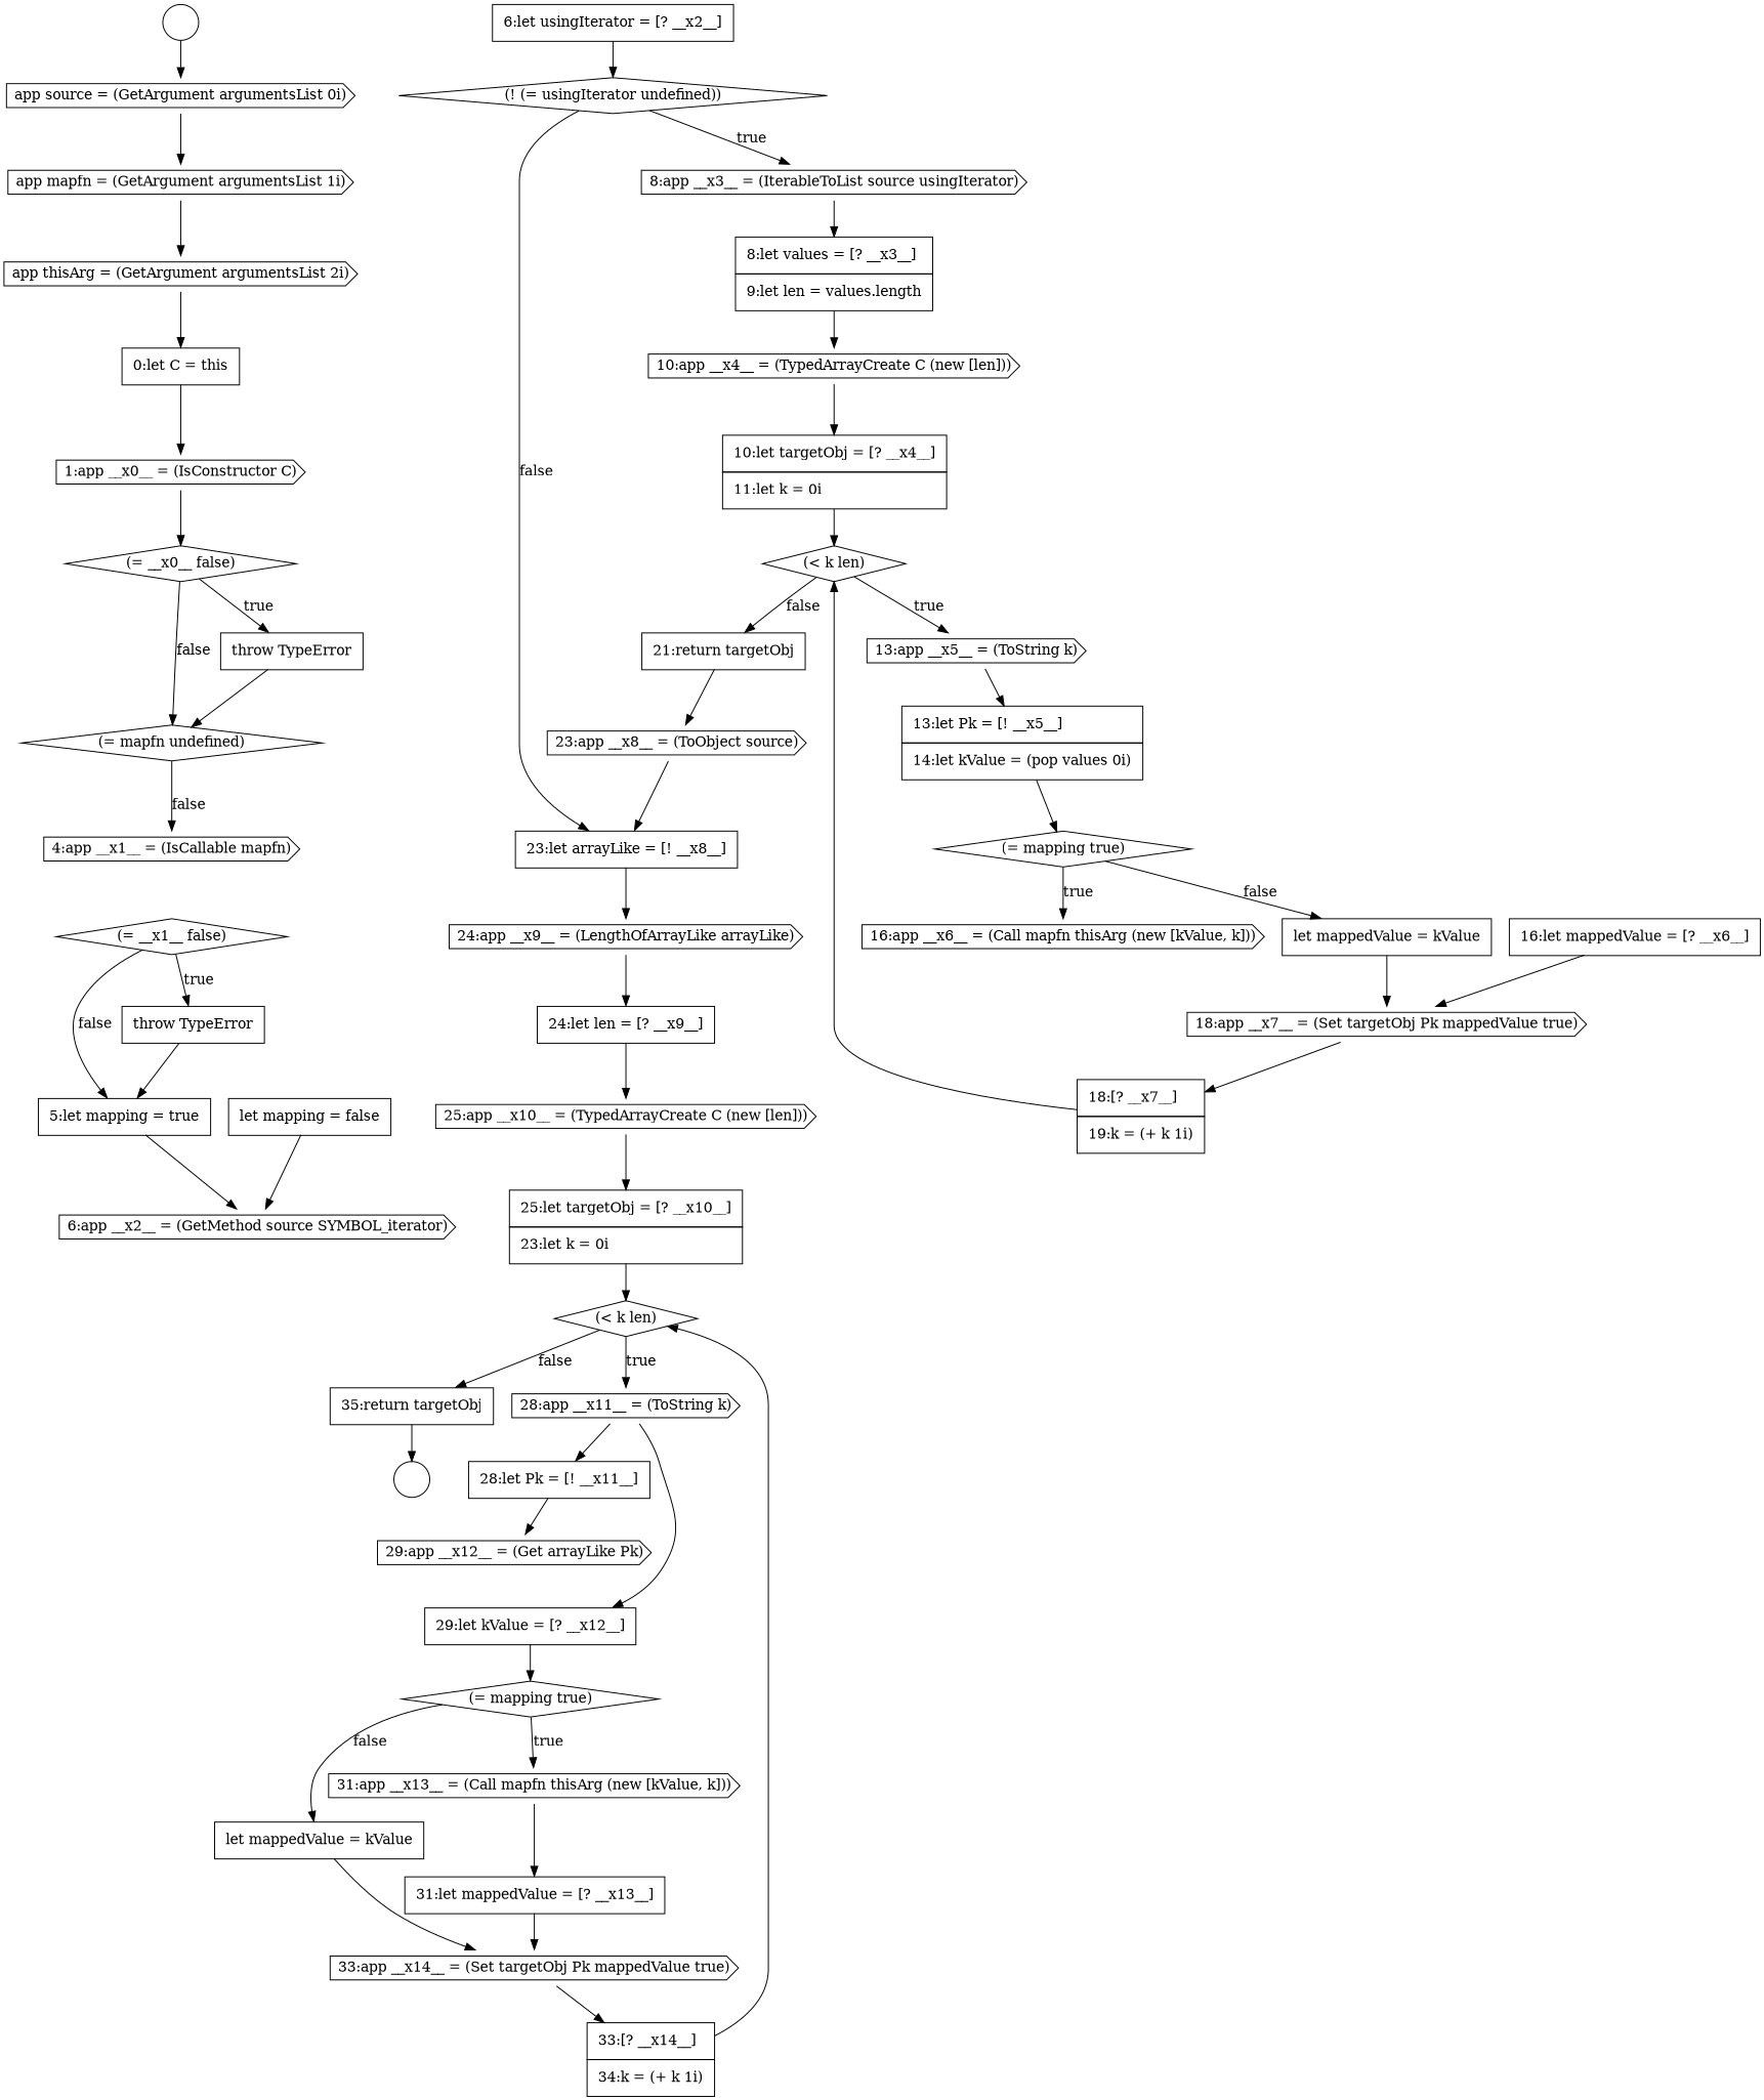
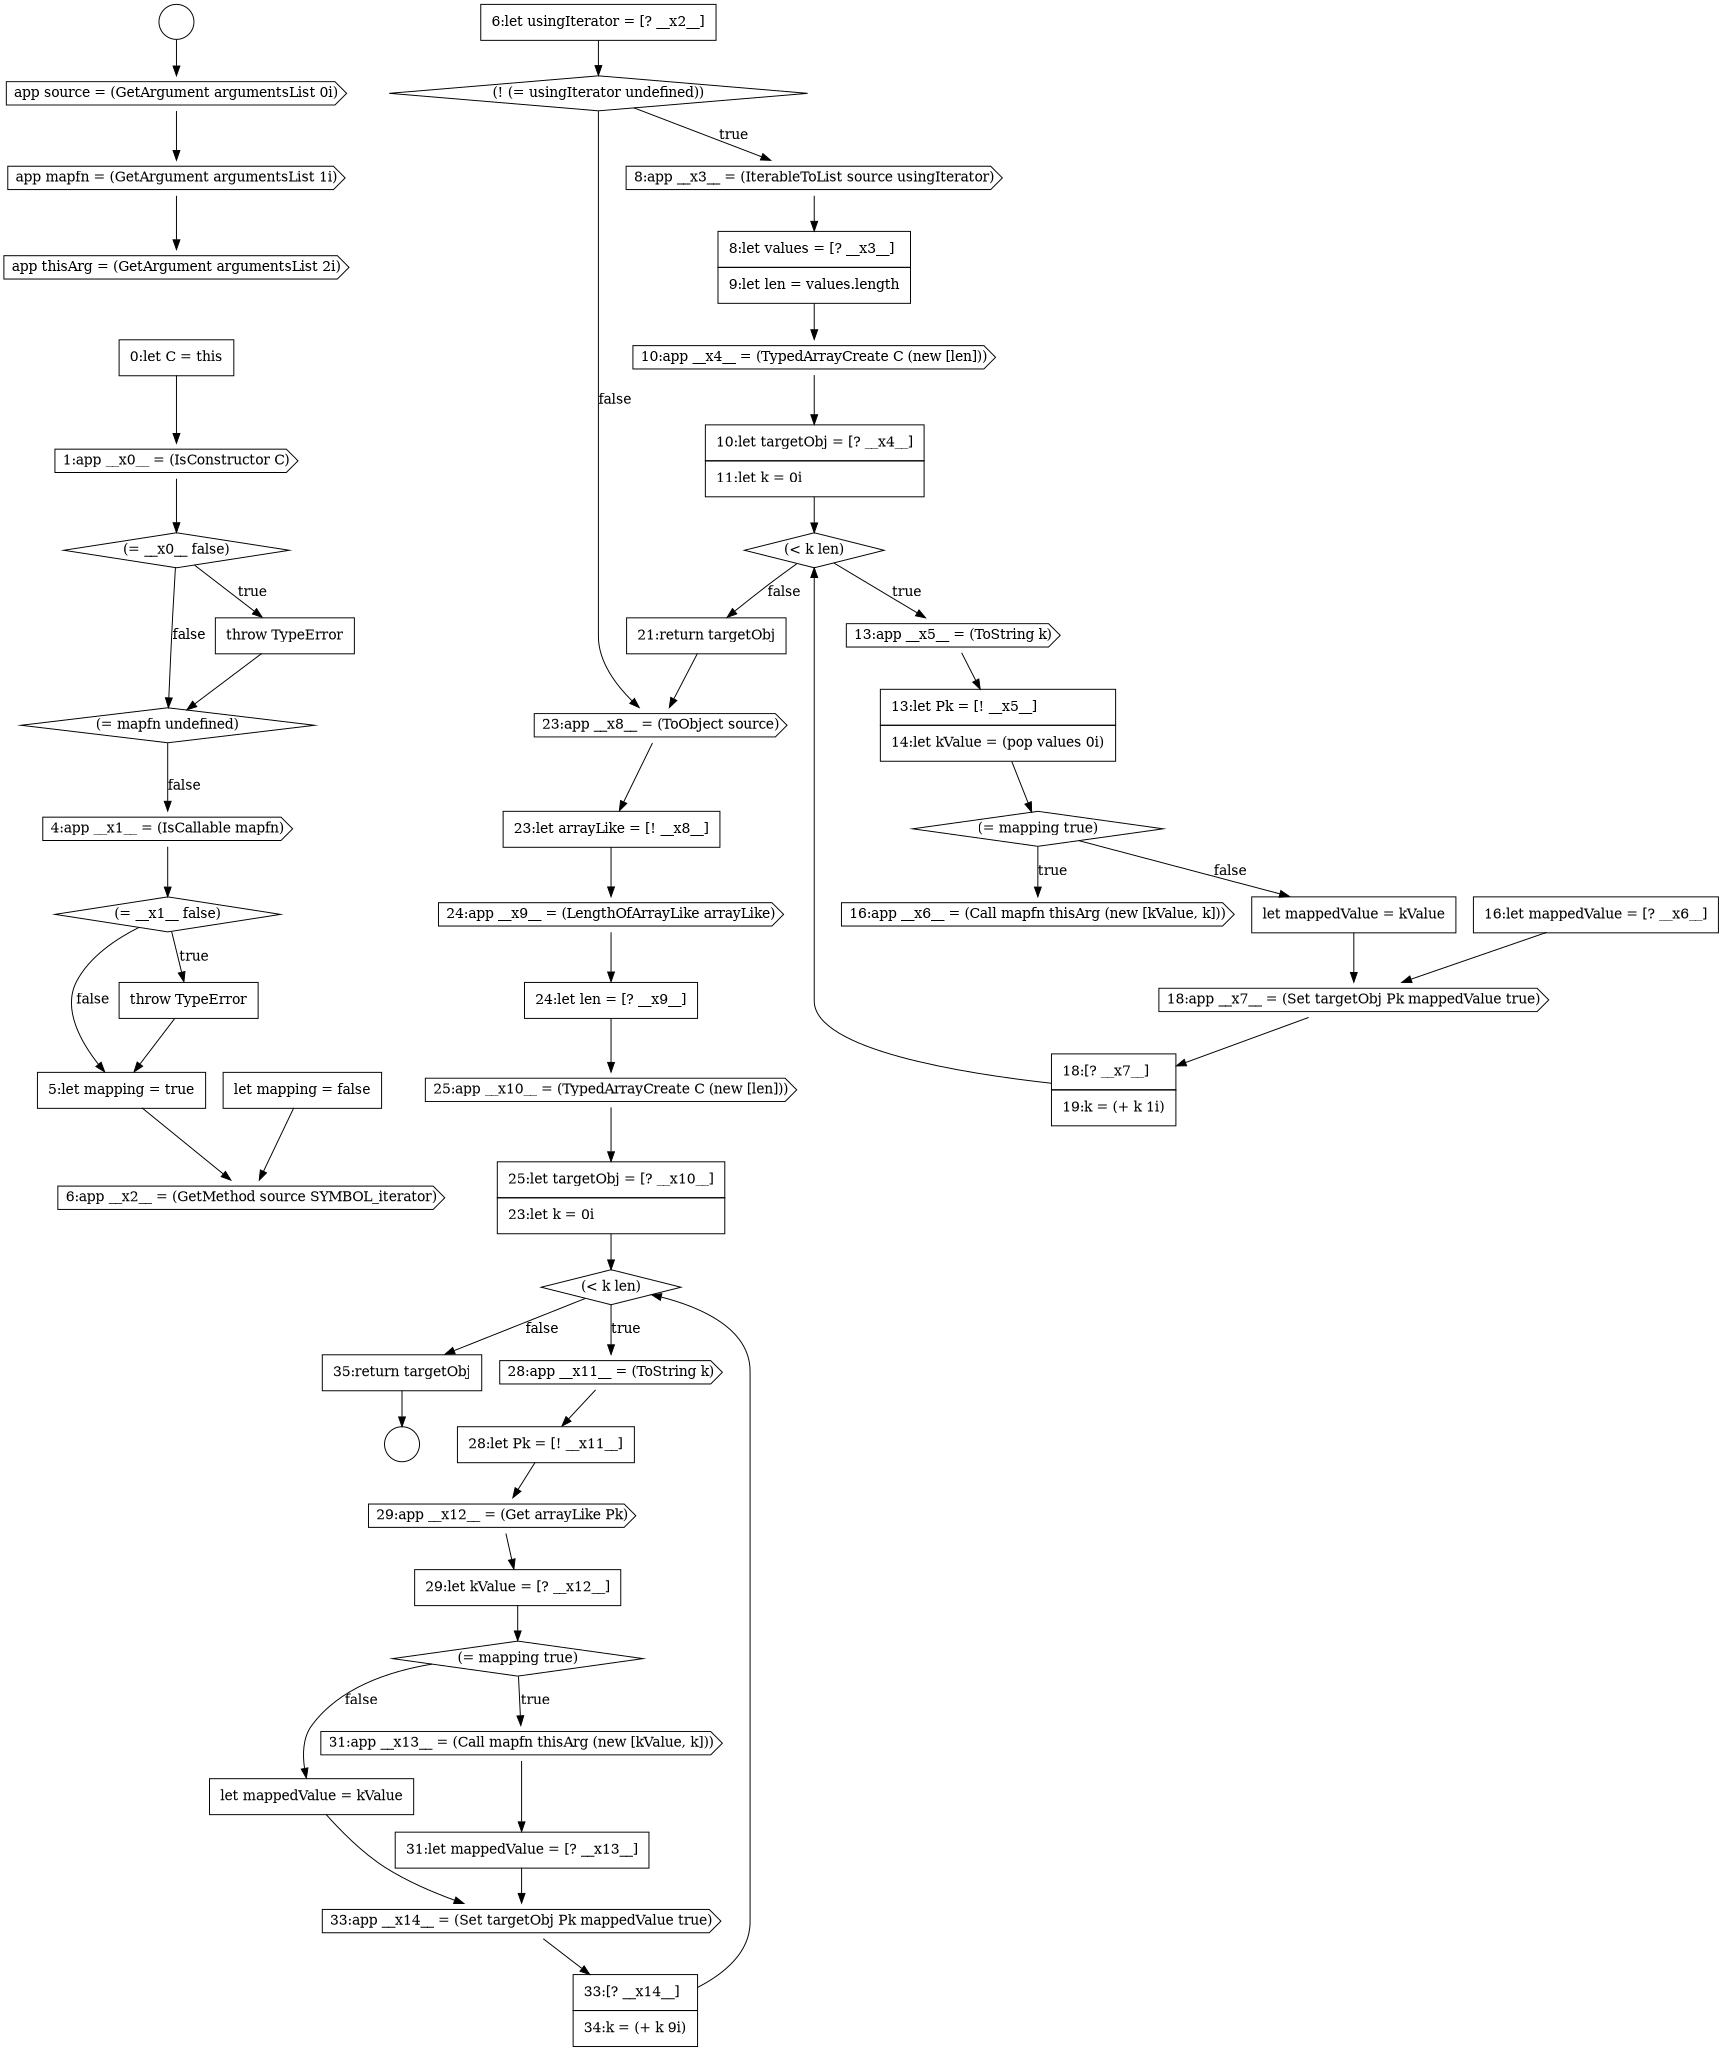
  digraph {
    node [color=black fillcolor=white shape=none style=filled]
    edge [color=black]
    n1 [label=" " shape=circle]
    n2 [label=<<font color="black">app source = (GetArgument argumentsList 0i)</font>> shape=cds]
    n3 [label=<<font color="black">app mapfn = (GetArgument argumentsList 1i)</font>> shape=cds]
    n4 [label=<<font color="black">     <table border="0" cellborder="1" cellspacing="0" cellpadding="10">       <tr><td align="left">0:let C = this</td></tr>     </table>   </font>> margin=0]
    n5 [label=<<font color="black">1:app __x0__ = (IsConstructor C)</font>> shape=cds]
    n6 [label=<<font color="black">(= __x0__ false)</font>> shape=diamond]
    n7 [label=<<font color="black">     <table border="0" cellborder="1" cellspacing="0" cellpadding="10">       <tr><td align="left">let mapping = false</td></tr>     </table>   </font>> margin=0]
    n8 [label=<<font color="black">6:app __x2__ = (GetMethod source SYMBOL_iterator)</font>> shape=cds]
    n9 [label=<<font color="black">     <table border="0" cellborder="1" cellspacing="0" cellpadding="10">       <tr><td align="left">5:let mapping = true</td></tr>     </table>   </font>> margin=0]
    n10 [label=" " shape=circle]
    n11 [label=<<font color="black">(= mapfn undefined)</font>> shape=diamond]
    n12 [label=<<font color="black">     <table border="0" cellborder="1" cellspacing="0" cellpadding="10">       <tr><td align="left">throw TypeError</td></tr>     </table>   </font>> margin=0]
    n13 [label=<<font color="black">4:app __x1__ = (IsCallable mapfn)</font>> shape=cds]
    n14 [label=<<font color="black">(= __x1__ false)</font>> shape=diamond]
    n15 [label=<<font color="black">app thisArg = (GetArgument argumentsList 2i)</font>> shape=cds]
    n16 [label=<<font color="black">     <table border="0" cellborder="1" cellspacing="0" cellpadding="10">       <tr><td align="left">29:let kValue = [? __x12__]</td></tr>     </table>   </font>> margin=0]
    n17 [label=<<font color="black">(= mapping true)</font>> shape=diamond]
    n18 [label=<<font color="black">     <table border="0" cellborder="1" cellspacing="0" cellpadding="10">       <tr><td align="left">let mappedValue = kValue</td></tr>     </table>   </font>> margin=0]
    n19 [label=<<font color="black">31:app __x13__ = (Call mapfn thisArg (new [kValue, k]))</font>> shape=cds]
    n20 [label=<<font color="black">     <table border="0" cellborder="1" cellspacing="0" cellpadding="10">       <tr><td align="left">13:let Pk = [! __x5__]</td></tr>       <tr><td align="left">14:let kValue = (pop values 0i)</td></tr>     </table>   </font>> margin=0]
    n21 [label=<<font color="black">(= mapping true)</font>> shape=diamond]
    n22 [label=<<font color="black">     <table border="0" cellborder="1" cellspacing="0" cellpadding="10">       <tr><td align="left">let mappedValue = kValue</td></tr>     </table>   </font>> margin=0]
    n23 [label=<<font color="black">16:app __x6__ = (Call mapfn thisArg (new [kValue, k]))</font>> shape=cds]
    n24 [label=<<font color="black">     <table border="0" cellborder="1" cellspacing="0" cellpadding="10">       <tr><td align="left">25:let targetObj = [? __x10__]</td></tr>       <tr><td align="left">23:let k = 0i</td></tr>     </table>   </font>> margin=0]
    n25 [label=<<font color="black">(&lt; k len)</font>> shape=diamond]
    n26 [label=<<font color="black">     <table border="0" cellborder="1" cellspacing="0" cellpadding="10">       <tr><td align="left">35:return targetObj</td></tr>     </table>   </font>> margin=0]
    n27 [label=<<font color="black">28:app __x11__ = (ToString k)</font>> shape=cds]
    n28 [label=<<font color="black">18:app __x7__ = (Set targetObj Pk mappedValue true)</font>> shape=cds]
    n29 [label=<<font color="black">10:app __x4__ = (TypedArrayCreate C (new [len]))</font>> shape=cds]
    n30 [label=<<font color="black">     <table border="0" cellborder="1" cellspacing="0" cellpadding="10">       <tr><td align="left">10:let targetObj = [? __x4__]</td></tr>       <tr><td align="left">11:let k = 0i</td></tr>     </table>   </font>> margin=0]
    n31 [label=<<font color="black">(&lt; k len)</font>> shape=diamond]
    n32 [label=<<font color="black">33:app __x14__ = (Set targetObj Pk mappedValue true)</font>> shape=cds]
-   n33 [label=<<font color="black">     <table border="0" cellborder="1" cellspacing="0" cellpadding="10">       <tr><td align="left">33:[? __x14__]</td></tr>       <tr><td align="left">34:k = (+ k 1i)</td></tr>     </table>   </font>> margin=0]
+   n33 [label=<<font color="black">     <table border="0" cellborder="1" cellspacing="0" cellpadding="10">       <tr><td align="left">33:[? __x14__]</td></tr>       <tr><td align="left">34:k = (+ k 9i)</td></tr>     </table>   </font>> margin=0]
    n34 [label=<<font color="black">     <table border="0" cellborder="1" cellspacing="0" cellpadding="10">       <tr><td align="left">18:[? __x7__]</td></tr>       <tr><td align="left">19:k = (+ k 1i)</td></tr>     </table>   </font>> margin=0]
    n35 [label=<<font color="black">     <table border="0" cellborder="1" cellspacing="0" cellpadding="10">       <tr><td align="left">21:return targetObj</td></tr>     </table>   </font>> margin=0]
    n36 [label=<<font color="black">13:app __x5__ = (ToString k)</font>> shape=cds]
    n37 [label=<<font color="black">     <table border="0" cellborder="1" cellspacing="0" cellpadding="10">       <tr><td align="left">23:let arrayLike = [! __x8__]</td></tr>     </table>   </font>> margin=0]
    n38 [label=<<font color="black">24:app __x9__ = (LengthOfArrayLike arrayLike)</font>> shape=cds]
    n39 [label=<<font color="black">     <table border="0" cellborder="1" cellspacing="0" cellpadding="10">       <tr><td align="left">24:let len = [? __x9__]</td></tr>     </table>   </font>> margin=0]
    n40 [label=<<font color="black">     <table border="0" cellborder="1" cellspacing="0" cellpadding="10">       <tr><td align="left">28:let Pk = [! __x11__]</td></tr>     </table>   </font>> margin=0]
    n41 [label=<<font color="black">     <table border="0" cellborder="1" cellspacing="0" cellpadding="10">       <tr><td align="left">throw TypeError</td></tr>     </table>   </font>> margin=0]
    n42 [label=<<font color="black">29:app __x12__ = (Get arrayLike Pk)</font>> shape=cds]
    n43 [label=<<font color="black">     <table border="0" cellborder="1" cellspacing="0" cellpadding="10">       <tr><td align="left">31:let mappedValue = [? __x13__]</td></tr>     </table>   </font>> margin=0]
    n44 [label=<<font color="black">(! (= usingIterator undefined))</font>> shape=diamond]
    n45 [label=<<font color="black">23:app __x8__ = (ToObject source)</font>> shape=cds]
    n46 [label=<<font color="black">8:app __x3__ = (IterableToList source usingIterator)</font>> shape=cds]
    n47 [label=<<font color="black">     <table border="0" cellborder="1" cellspacing="0" cellpadding="10">       <tr><td align="left">8:let values = [? __x3__]</td></tr>       <tr><td align="left">9:let len = values.length</td></tr>     </table>   </font>> margin=0]
    n48 [label=<<font color="black">25:app __x10__ = (TypedArrayCreate C (new [len]))</font>> shape=cds]
    n49 [label=<<font color="black">     <table border="0" cellborder="1" cellspacing="0" cellpadding="10">       <tr><td align="left">16:let mappedValue = [? __x6__]</td></tr>     </table>   </font>> margin=0]
    n50 [label=<<font color="black">     <table border="0" cellborder="1" cellspacing="0" cellpadding="10">       <tr><td align="left">6:let usingIterator = [? __x2__]</td></tr>     </table>   </font>> margin=0]
    n1 -> n2
    n2 -> n3
    n3 -> n15
    n4 -> n5
    n5 -> n6
    n6 -> n11 [label=<<font color="black">false</font>>]
    n6 -> n12 [label=<<font color="black">true</font>>]
    n7 -> n8
    n9 -> n8
    n11 -> n13 [label=<<font color="black">false</font>>]
    n12 -> n11
+   n13 -> n14
    n14 -> n9 [label=<<font color="black">false</font>>]
    n14 -> n41 [label=<<font color="black">true</font>>]
-   n15 -> n4
    n16 -> n17
    n17 -> n18 [label=<<font color="black">false</font>>]
    n17 -> n19 [label=<<font color="black">true</font>>]
    n18 -> n32
    n19 -> n43
    n20 -> n21
    n21 -> n22 [label=<<font color="black">false</font>>]
    n21 -> n23 [label=<<font color="black">true</font>>]
    n22 -> n28
    n24 -> n25
    n25 -> n26 [label=<<font color="black">false</font>>]
    n25 -> n27 [label=<<font color="black">true</font>>]
    n26 -> n10
    n27 -> n40
    n28 -> n34
    n29 -> n30
    n30 -> n31
    n31 -> n35 [label=<<font color="black">false</font>>]
    n31 -> n36 [label=<<font color="black">true</font>>]
    n32 -> n33
    n33 -> n25
    n34 -> n31
    n35 -> n45
    n36 -> n20
    n37 -> n38
    n38 -> n39
    n39 -> n48
    n40 -> n42
    n41 -> n9
-   n27 -> n16
+   n42 -> n16
    n43 -> n32
-   n44 -> n37 [label=<<font color="black">false</font>>]
+   n44 -> n45 [label=<<font color="black">false</font>>]
    n44 -> n46 [label=<<font color="black">true</font>>]
    n45 -> n37
    n46 -> n47
    n47 -> n29
    n48 -> n24
    n49 -> n28
    n50 -> n44
  }
